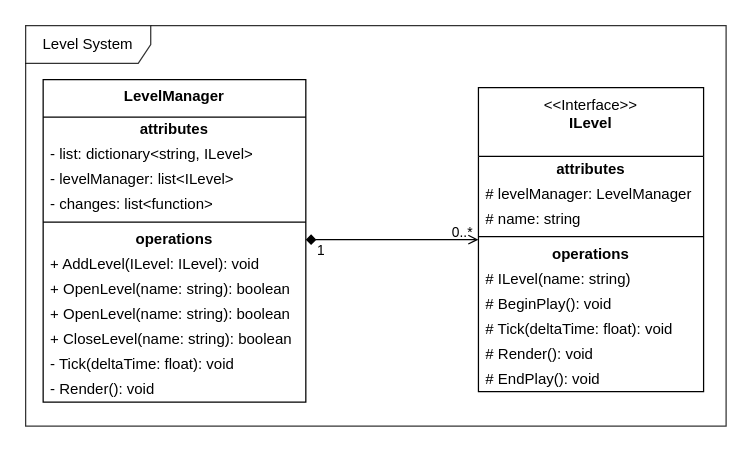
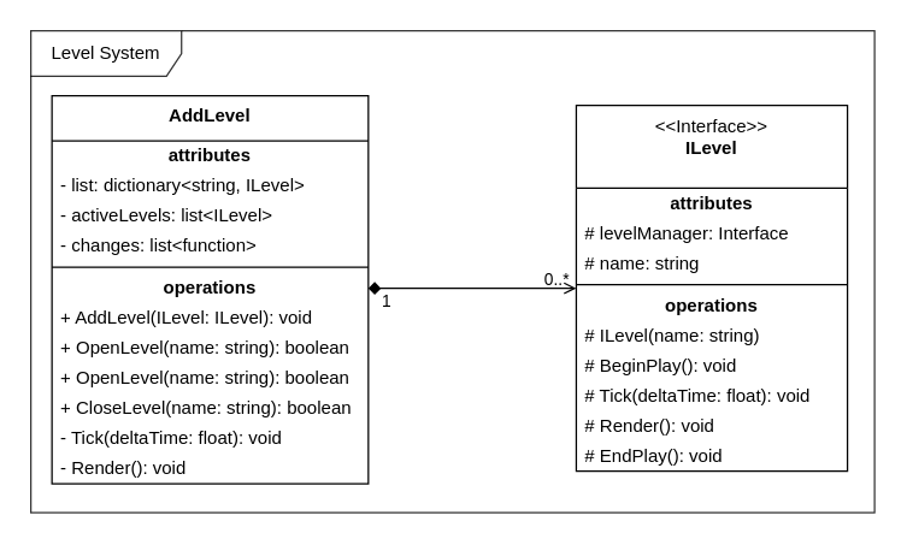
  <mxCell id="0" />
  <mxCell id="1" parent="0" />
  <mxCell id="2" value="Level System" style="shape=umlFrame;whiteSpace=wrap;html=1;pointerEvents=0;recursiveResize=0;container=1;collapsible=0;width=100;swimlaneFillColor=default;height=30;opacity=80;" vertex="1" parent="1"><mxGeometry x="20" y="20" width="560" height="320" as="geometry" /></mxCell>
- <mxCell id="3" value="&lt;b&gt;LevelManager&lt;/b&gt;" style="swimlane;fontStyle=0;align=center;verticalAlign=top;childLayout=stackLayout;horizontal=1;startSize=30;horizontalStack=0;resizeParent=1;resizeParentMax=0;resizeLast=0;collapsible=0;marginBottom=0;html=1;whiteSpace=wrap;" vertex="1" parent="2"><mxGeometry x="14" y="43" width="210" height="258" as="geometry" /></mxCell>
+ <mxCell id="3" value="&lt;b&gt;AddLevel&lt;/b&gt;" style="swimlane;fontStyle=0;align=center;verticalAlign=top;childLayout=stackLayout;horizontal=1;startSize=30;horizontalStack=0;resizeParent=1;resizeParentMax=0;resizeLast=0;collapsible=0;marginBottom=0;html=1;whiteSpace=wrap;" vertex="1" parent="2"><mxGeometry x="14" y="43" width="210" height="258" as="geometry" /></mxCell>
  <mxCell id="4" value="attributes" style="text;html=1;strokeColor=none;fillColor=none;align=center;verticalAlign=middle;spacingLeft=4;spacingRight=4;overflow=hidden;rotatable=0;points=[[0,0.5],[1,0.5]];portConstraint=eastwest;whiteSpace=wrap;fontStyle=1" vertex="1" parent="3"><mxGeometry y="30" width="210" height="20" as="geometry" /></mxCell>
  <mxCell id="5" value="- list: dictionary&amp;lt;string, ILevel&amp;gt;" style="text;html=1;strokeColor=none;fillColor=none;align=left;verticalAlign=middle;spacingLeft=4;spacingRight=4;overflow=hidden;rotatable=0;points=[[0,0.5],[1,0.5]];portConstraint=eastwest;whiteSpace=wrap;" vertex="1" parent="3"><mxGeometry y="50" width="210" height="20" as="geometry" /></mxCell>
- <mxCell id="6" value="- levelManager: list&amp;lt;ILevel&amp;gt;" style="text;html=1;strokeColor=none;fillColor=none;align=left;verticalAlign=middle;spacingLeft=4;spacingRight=4;overflow=hidden;rotatable=0;points=[[0,0.5],[1,0.5]];portConstraint=eastwest;whiteSpace=wrap;" vertex="1" parent="3"><mxGeometry y="70" width="210" height="20" as="geometry" /></mxCell>
+ <mxCell id="6" value="- activeLevels: list&amp;lt;ILevel&amp;gt;" style="text;html=1;strokeColor=none;fillColor=none;align=left;verticalAlign=middle;spacingLeft=4;spacingRight=4;overflow=hidden;rotatable=0;points=[[0,0.5],[1,0.5]];portConstraint=eastwest;whiteSpace=wrap;" vertex="1" parent="3"><mxGeometry y="70" width="210" height="20" as="geometry" /></mxCell>
  <mxCell id="7" value="- changes: list&amp;lt;function&amp;gt;" style="text;html=1;strokeColor=none;fillColor=none;align=left;verticalAlign=middle;spacingLeft=4;spacingRight=4;overflow=hidden;rotatable=0;points=[[0,0.5],[1,0.5]];portConstraint=eastwest;whiteSpace=wrap;" vertex="1" parent="3"><mxGeometry y="90" width="210" height="20" as="geometry" /></mxCell>
  <mxCell id="8" value="" style="line;strokeWidth=1;fillColor=none;align=left;verticalAlign=middle;spacingTop=-1;spacingLeft=3;spacingRight=3;rotatable=0;labelPosition=right;points=[];portConstraint=eastwest;" vertex="1" parent="3"><mxGeometry y="110" width="210" height="8" as="geometry" /></mxCell>
  <mxCell id="9" value="operations" style="text;html=1;strokeColor=none;fillColor=none;align=center;verticalAlign=middle;spacingLeft=4;spacingRight=4;overflow=hidden;rotatable=0;points=[[0,0.5],[1,0.5]];portConstraint=eastwest;whiteSpace=wrap;fontStyle=1" vertex="1" parent="3"><mxGeometry y="118" width="210" height="20" as="geometry" /></mxCell>
  <mxCell id="10" value="+ AddLevel(ILevel: ILevel): void" style="text;html=1;strokeColor=none;fillColor=none;align=left;verticalAlign=middle;spacingLeft=4;spacingRight=4;overflow=hidden;rotatable=0;points=[[0,0.5],[1,0.5]];portConstraint=eastwest;whiteSpace=wrap;" vertex="1" parent="3"><mxGeometry y="138" width="210" height="20" as="geometry" /></mxCell>
  <mxCell id="11" value="+ OpenLevel(name: string): boolean" style="text;html=1;strokeColor=none;fillColor=none;align=left;verticalAlign=middle;spacingLeft=4;spacingRight=4;overflow=hidden;rotatable=0;points=[[0,0.5],[1,0.5]];portConstraint=eastwest;whiteSpace=wrap;" vertex="1" parent="3"><mxGeometry y="158" width="210" height="20" as="geometry" /></mxCell>
  <mxCell id="12" value="+ OpenLevel(name: string): boolean" style="text;html=1;strokeColor=none;fillColor=none;align=left;verticalAlign=middle;spacingLeft=4;spacingRight=4;overflow=hidden;rotatable=0;points=[[0,0.5],[1,0.5]];portConstraint=eastwest;whiteSpace=wrap;" vertex="1" parent="3"><mxGeometry y="178" width="210" height="20" as="geometry" /></mxCell>
  <mxCell id="13" value="+ CloseLevel(name: string): boolean" style="text;html=1;strokeColor=none;fillColor=none;align=left;verticalAlign=middle;spacingLeft=4;spacingRight=4;overflow=hidden;rotatable=0;points=[[0,0.5],[1,0.5]];portConstraint=eastwest;whiteSpace=wrap;" vertex="1" parent="3"><mxGeometry y="198" width="210" height="20" as="geometry" /></mxCell>
  <mxCell id="14" value="- Tick(deltaTime: float): void" style="text;html=1;strokeColor=none;fillColor=none;align=left;verticalAlign=middle;spacingLeft=4;spacingRight=4;overflow=hidden;rotatable=0;points=[[0,0.5],[1,0.5]];portConstraint=eastwest;whiteSpace=wrap;" vertex="1" parent="3"><mxGeometry y="218" width="210" height="20" as="geometry" /></mxCell>
  <mxCell id="15" value="- Render(): void" style="text;html=1;strokeColor=none;fillColor=none;align=left;verticalAlign=middle;spacingLeft=4;spacingRight=4;overflow=hidden;rotatable=0;points=[[0,0.5],[1,0.5]];portConstraint=eastwest;whiteSpace=wrap;" vertex="1" parent="3"><mxGeometry y="238" width="210" height="20" as="geometry" /></mxCell>
  <mxCell id="16" value="&amp;lt;&amp;lt;Interface&amp;gt;&amp;gt;&lt;br&gt;&lt;b&gt;ILevel&lt;/b&gt;" style="swimlane;fontStyle=0;align=center;verticalAlign=top;childLayout=stackLayout;horizontal=1;startSize=55;horizontalStack=0;resizeParent=1;resizeParentMax=0;resizeLast=0;collapsible=0;marginBottom=0;html=1;whiteSpace=wrap;" vertex="1" parent="2"><mxGeometry x="362" y="49.5" width="180" height="243" as="geometry" /></mxCell>
  <mxCell id="17" value="attributes" style="text;html=1;strokeColor=none;fillColor=none;align=center;verticalAlign=middle;spacingLeft=4;spacingRight=4;overflow=hidden;rotatable=0;points=[[0,0.5],[1,0.5]];portConstraint=eastwest;whiteSpace=wrap;fontStyle=1" vertex="1" parent="16"><mxGeometry y="55" width="180" height="20" as="geometry" /></mxCell>
- <mxCell id="18" value="# levelManager: LevelManager&lt;div&gt;&lt;br&gt;&lt;/div&gt;" style="text;html=1;strokeColor=none;fillColor=none;align=left;verticalAlign=middle;spacingLeft=4;spacingRight=4;overflow=hidden;rotatable=0;points=[[0,0.5],[1,0.5]];portConstraint=eastwest;whiteSpace=wrap;" vertex="1" parent="16"><mxGeometry y="75" width="180" height="20" as="geometry" /></mxCell>
+ <mxCell id="18" value="# levelManager: Interface&lt;div&gt;&lt;br&gt;&lt;/div&gt;" style="text;html=1;strokeColor=none;fillColor=none;align=left;verticalAlign=middle;spacingLeft=4;spacingRight=4;overflow=hidden;rotatable=0;points=[[0,0.5],[1,0.5]];portConstraint=eastwest;whiteSpace=wrap;" vertex="1" parent="16"><mxGeometry y="75" width="180" height="20" as="geometry" /></mxCell>
  <mxCell id="19" value="# name: string" style="text;html=1;strokeColor=none;fillColor=none;align=left;verticalAlign=middle;spacingLeft=4;spacingRight=4;overflow=hidden;rotatable=0;points=[[0,0.5],[1,0.5]];portConstraint=eastwest;whiteSpace=wrap;" vertex="1" parent="16"><mxGeometry y="95" width="180" height="20" as="geometry" /></mxCell>
  <mxCell id="20" value="" style="line;strokeWidth=1;fillColor=none;align=left;verticalAlign=middle;spacingTop=-1;spacingLeft=3;spacingRight=3;rotatable=0;labelPosition=right;points=[];portConstraint=eastwest;" vertex="1" parent="16"><mxGeometry y="115" width="180" height="8" as="geometry" /></mxCell>
  <mxCell id="21" value="operations" style="text;html=1;strokeColor=none;fillColor=none;align=center;verticalAlign=middle;spacingLeft=4;spacingRight=4;overflow=hidden;rotatable=0;points=[[0,0.5],[1,0.5]];portConstraint=eastwest;whiteSpace=wrap;fontStyle=1" vertex="1" parent="16"><mxGeometry y="123" width="180" height="20" as="geometry" /></mxCell>
  <mxCell id="22" value="# ILevel(name: string)" style="text;html=1;strokeColor=none;fillColor=none;align=left;verticalAlign=middle;spacingLeft=4;spacingRight=4;overflow=hidden;rotatable=0;points=[[0,0.5],[1,0.5]];portConstraint=eastwest;whiteSpace=wrap;" vertex="1" parent="16"><mxGeometry y="143" width="180" height="20" as="geometry" /></mxCell>
  <mxCell id="23" value="# BeginPlay(): void" style="text;html=1;strokeColor=none;fillColor=none;align=left;verticalAlign=middle;spacingLeft=4;spacingRight=4;overflow=hidden;rotatable=0;points=[[0,0.5],[1,0.5]];portConstraint=eastwest;whiteSpace=wrap;" vertex="1" parent="16"><mxGeometry y="163" width="180" height="20" as="geometry" /></mxCell>
  <mxCell id="24" value="# Tick(deltaTime: float): void" style="text;html=1;strokeColor=none;fillColor=none;align=left;verticalAlign=middle;spacingLeft=4;spacingRight=4;overflow=hidden;rotatable=0;points=[[0,0.5],[1,0.5]];portConstraint=eastwest;whiteSpace=wrap;" vertex="1" parent="16"><mxGeometry y="183" width="180" height="20" as="geometry" /></mxCell>
  <mxCell id="25" value="# Render(): void" style="text;html=1;strokeColor=none;fillColor=none;align=left;verticalAlign=middle;spacingLeft=4;spacingRight=4;overflow=hidden;rotatable=0;points=[[0,0.5],[1,0.5]];portConstraint=eastwest;whiteSpace=wrap;" vertex="1" parent="16"><mxGeometry y="203" width="180" height="20" as="geometry" /></mxCell>
  <mxCell id="26" value="# EndPlay(): void" style="text;html=1;strokeColor=none;fillColor=none;align=left;verticalAlign=middle;spacingLeft=4;spacingRight=4;overflow=hidden;rotatable=0;points=[[0,0.5],[1,0.5]];portConstraint=eastwest;whiteSpace=wrap;" vertex="1" parent="16"><mxGeometry y="223" width="180" height="20" as="geometry" /></mxCell>
  <mxCell id="27" style="edgeStyle=orthogonalEdgeStyle;rounded=1;orthogonalLoop=1;jettySize=auto;html=1;exitX=1;exitY=0.5;exitDx=0;exitDy=0;startArrow=diamond;startFill=1;endArrow=open;endFill=0;curved=0;strokeColor=default;" edge="1" parent="2" source="9" target="16"><mxGeometry relative="1" as="geometry" /></mxCell>
  <mxCell id="28" value="0..*" style="edgeLabel;html=1;align=center;verticalAlign=middle;resizable=0;points=[];pointerEvents=0;opacity=80;strokeColor=default;swimlaneFillColor=default;fontFamily=Helvetica;fontSize=11;fontColor=default;labelBackgroundColor=none;fillColor=default;" vertex="1" connectable="0" parent="27"><mxGeometry x="0.795" relative="1" as="geometry"><mxPoint y="-7" as="offset" /></mxGeometry></mxCell>
  <mxCell id="29" value="1" style="edgeLabel;html=1;align=center;verticalAlign=middle;resizable=0;points=[];pointerEvents=0;opacity=80;strokeColor=default;swimlaneFillColor=default;fontFamily=Helvetica;fontSize=11;fontColor=default;labelBackgroundColor=none;fillColor=default;" vertex="1" connectable="0" parent="27"><mxGeometry x="-0.731" y="1" relative="1" as="geometry"><mxPoint x="-8" y="9" as="offset" /></mxGeometry></mxCell>
